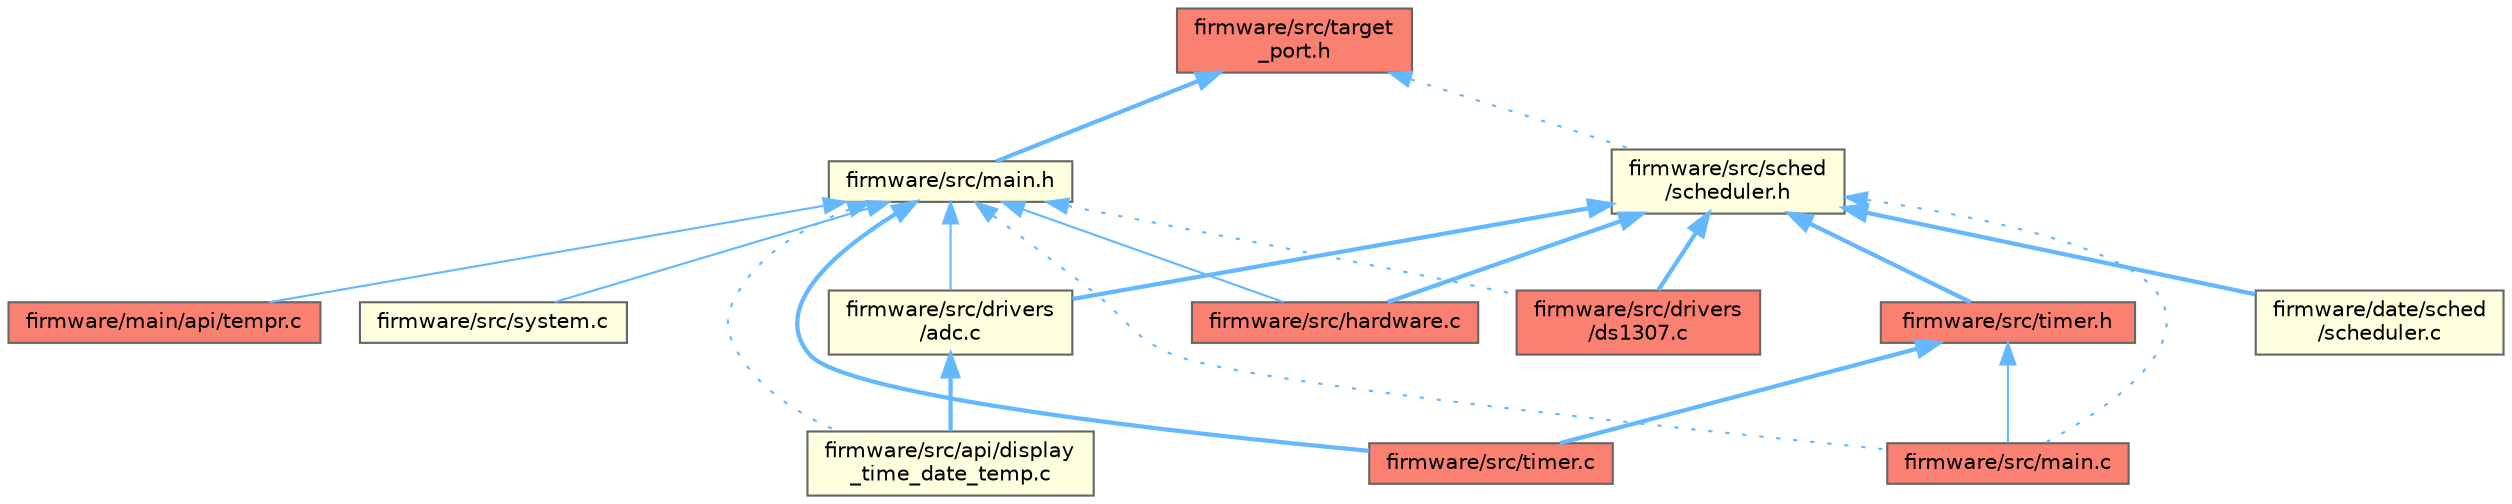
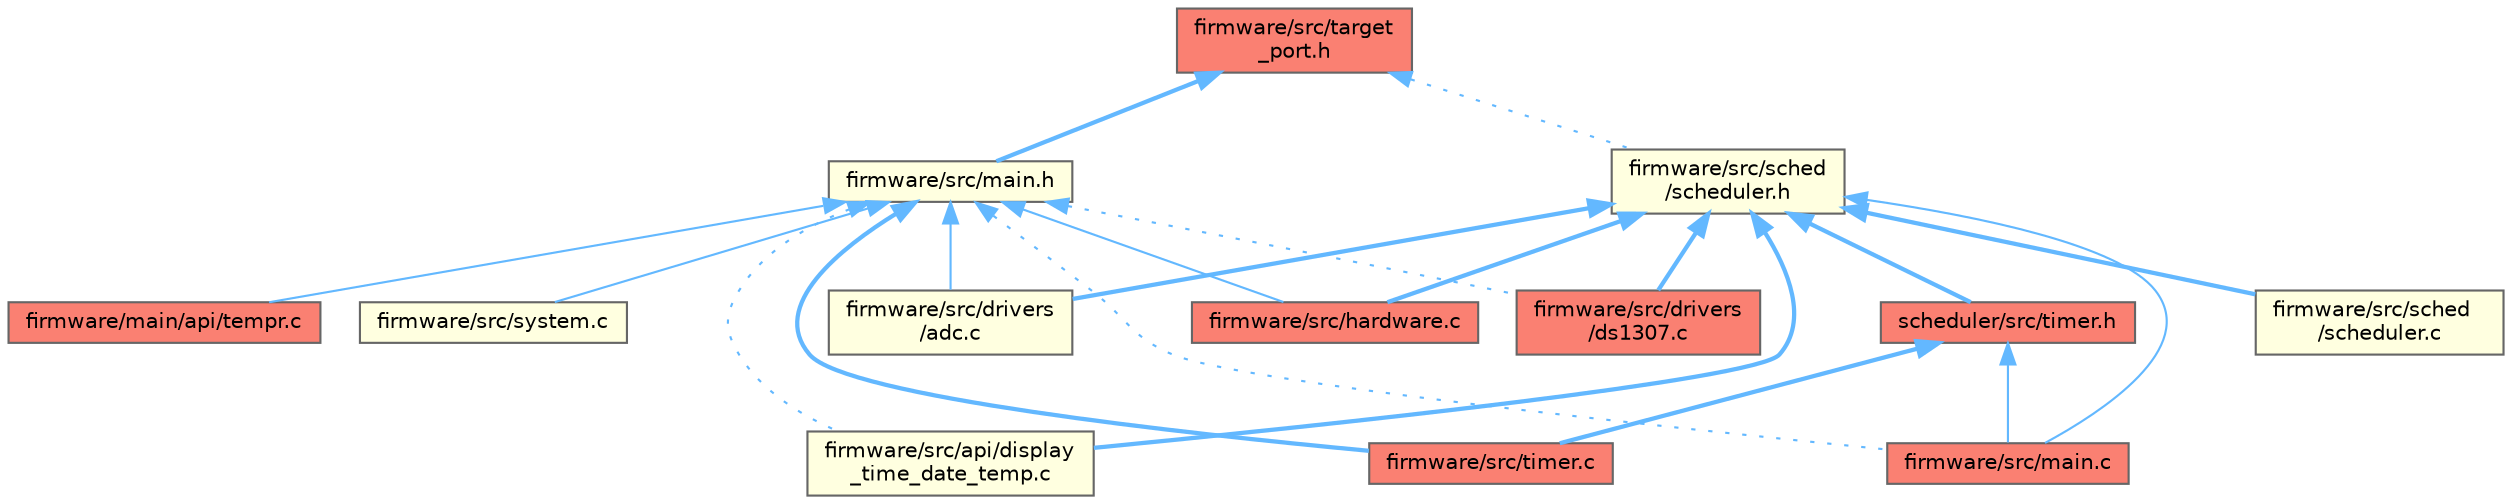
  digraph {
    node [color=grey40 fillcolor=salmon fontname=Helvetica fontsize=10 shape=box style=filled]
    edge [color=steelblue1 dir=back fontname=Helvetica fontsize=10 labelfontname=Helvetica labelfontsize=10 style=bold]
    n1 [color=gray40 fontcolor=black height=0.2 label="firmware/src/target\l_port.h" width=0.4]
    n2 [fillcolor=lightyellow height=0.2 label="firmware/src/main.h" width=0.4]
    n3 [fillcolor=lightyellow height=0.2 label="firmware/src/sched\l/scheduler.h" width=0.4]
    n4 [fillcolor=lightyellow height=0.2 label="firmware/src/api/display\l_time_date_temp.c" width=0.4]
    n5 [height=0.2 label="firmware/main/api/tempr.c" width=0.4]
    n6 [fillcolor=lightyellow height=0.2 label="firmware/src/drivers\l/adc.c" width=0.4]
    n7 [height=0.2 label="firmware/src/drivers\l/ds1307.c" width=0.4]
    n8 [height=0.2 label="firmware/src/hardware.c" width=0.4]
    n9 [height=0.2 label="firmware/src/main.c" width=0.4]
    n10 [fillcolor=lightyellow height=0.2 label="firmware/src/system.c" width=0.4]
    n11 [height=0.2 label="firmware/src/timer.c" width=0.4]
-   n12 [fillcolor=lightyellow height=0.2 label="firmware/date/sched\l/scheduler.c" width=0.4]
-   n13 [height=0.2 label="firmware/src/timer.h" width=0.4]
+   n12 [fillcolor=lightyellow height=0.2 label="firmware/src/sched\l/scheduler.c" width=0.4]
+   n13 [height=0.2 label="scheduler/src/timer.h" width=0.4]
    n1 -> n2
    n1 -> n3 [style=dotted]
    n2 -> n4 [style=dotted]
    n2 -> n5 [style=solid]
    n2 -> n6 [style=solid]
    n2 -> n7 [style=dotted]
    n2 -> n8 [style=solid]
    n2 -> n9 [style=dotted]
    n2 -> n10 [style=solid]
    n2 -> n11
-   n6 -> n4
+   n3 -> n4
    n3 -> n6
    n3 -> n7
    n3 -> n8
-   n3 -> n9 [style=dotted]
+   n3 -> n9 [style=solid]
    n3 -> n12
    n3 -> n13
    n13 -> n9 [style=solid]
    n13 -> n11
  }
